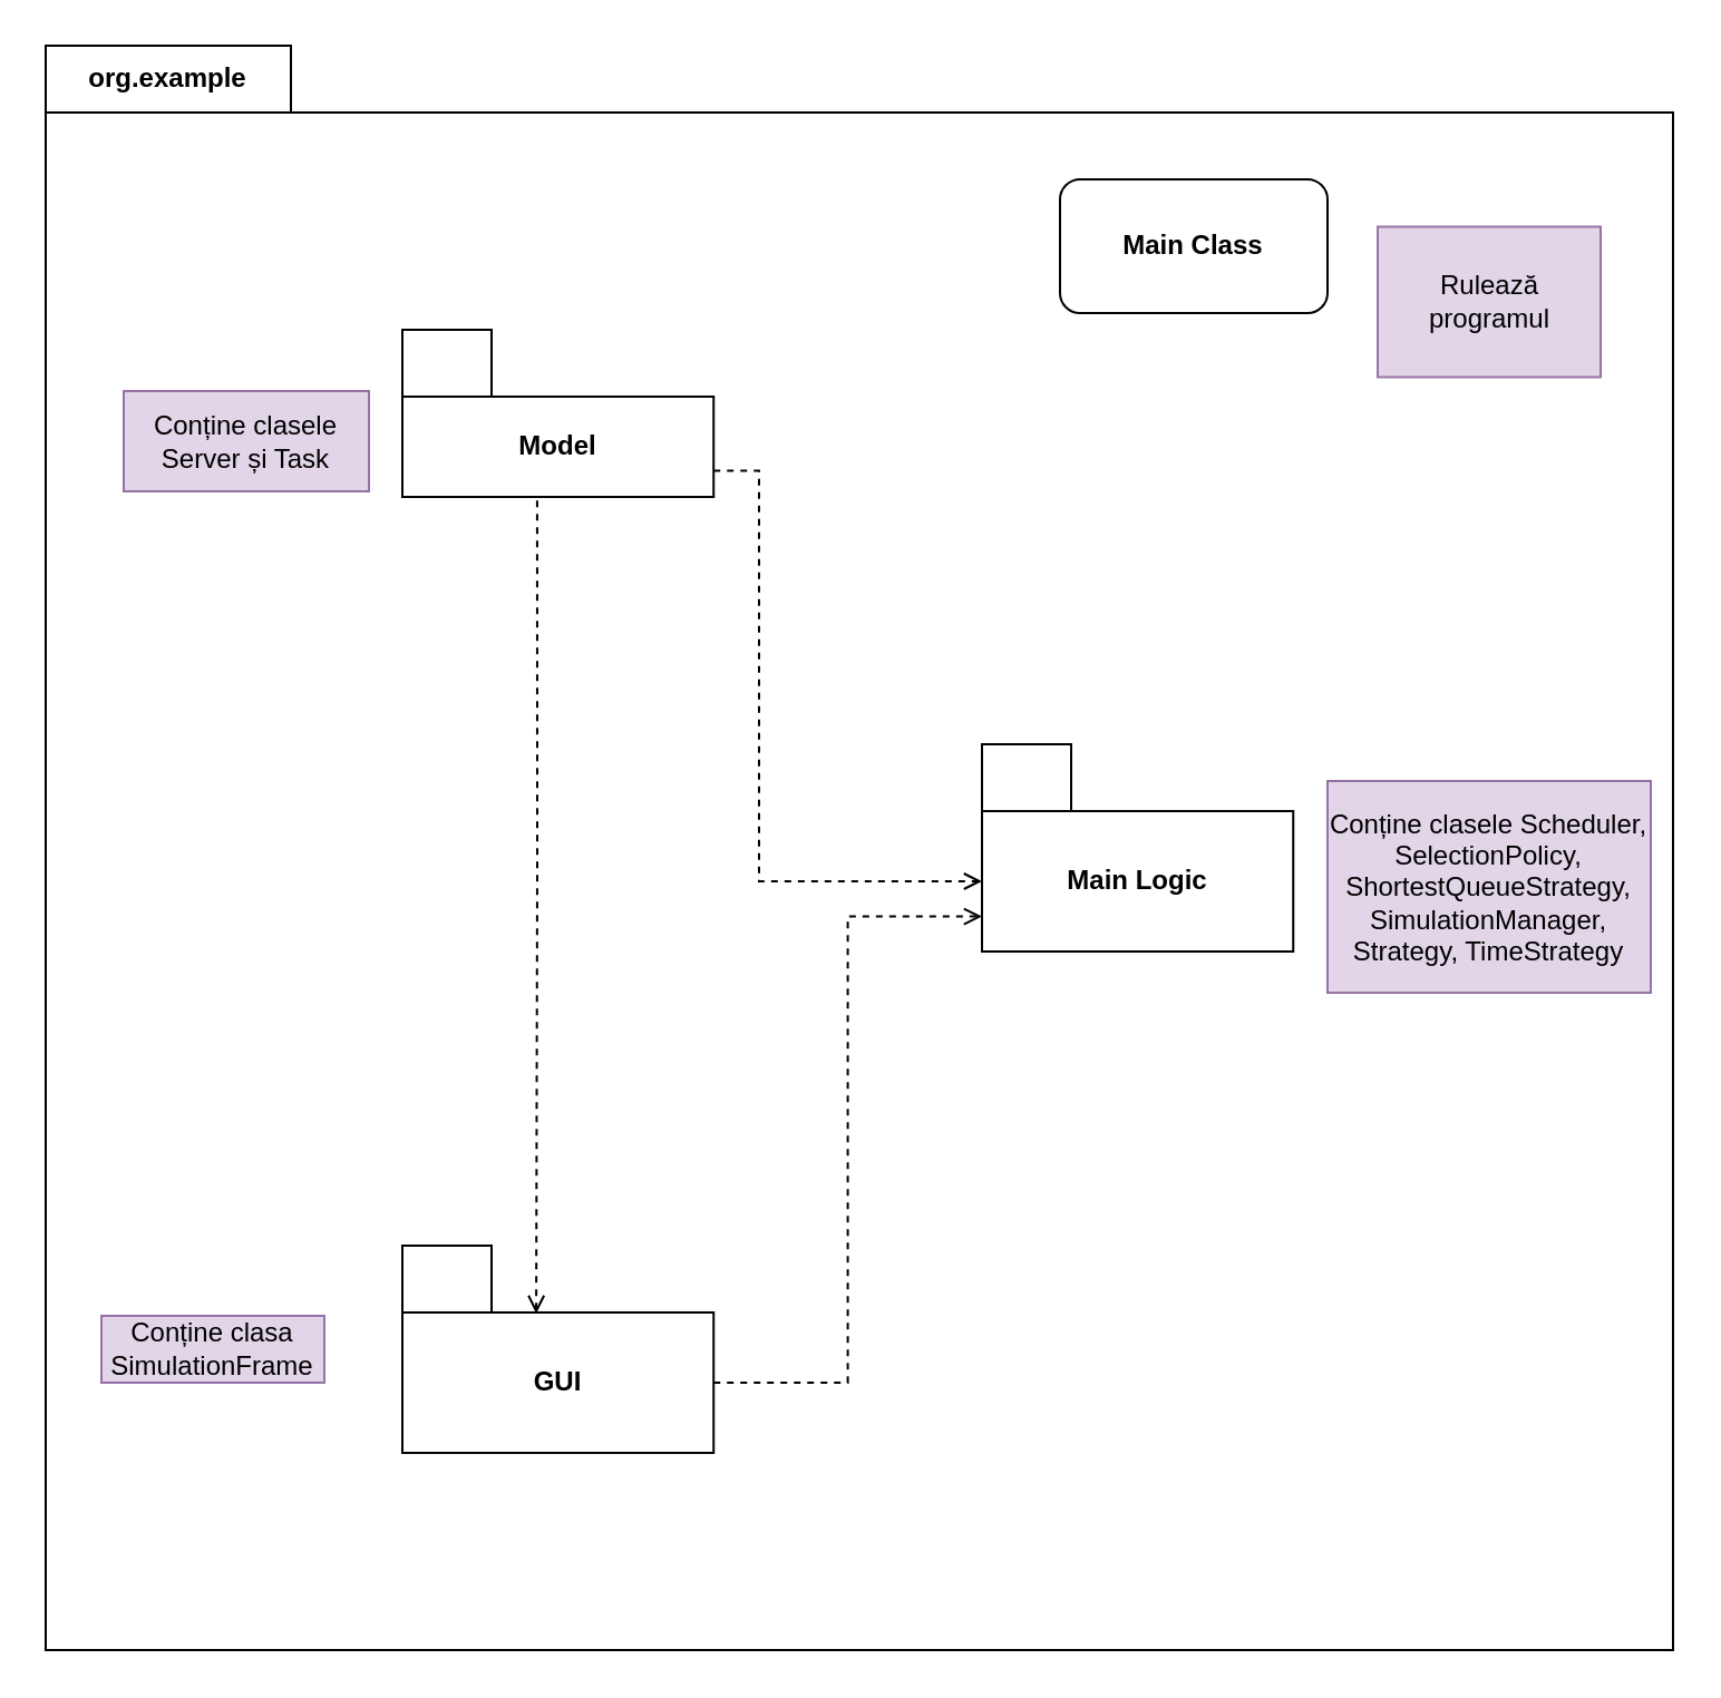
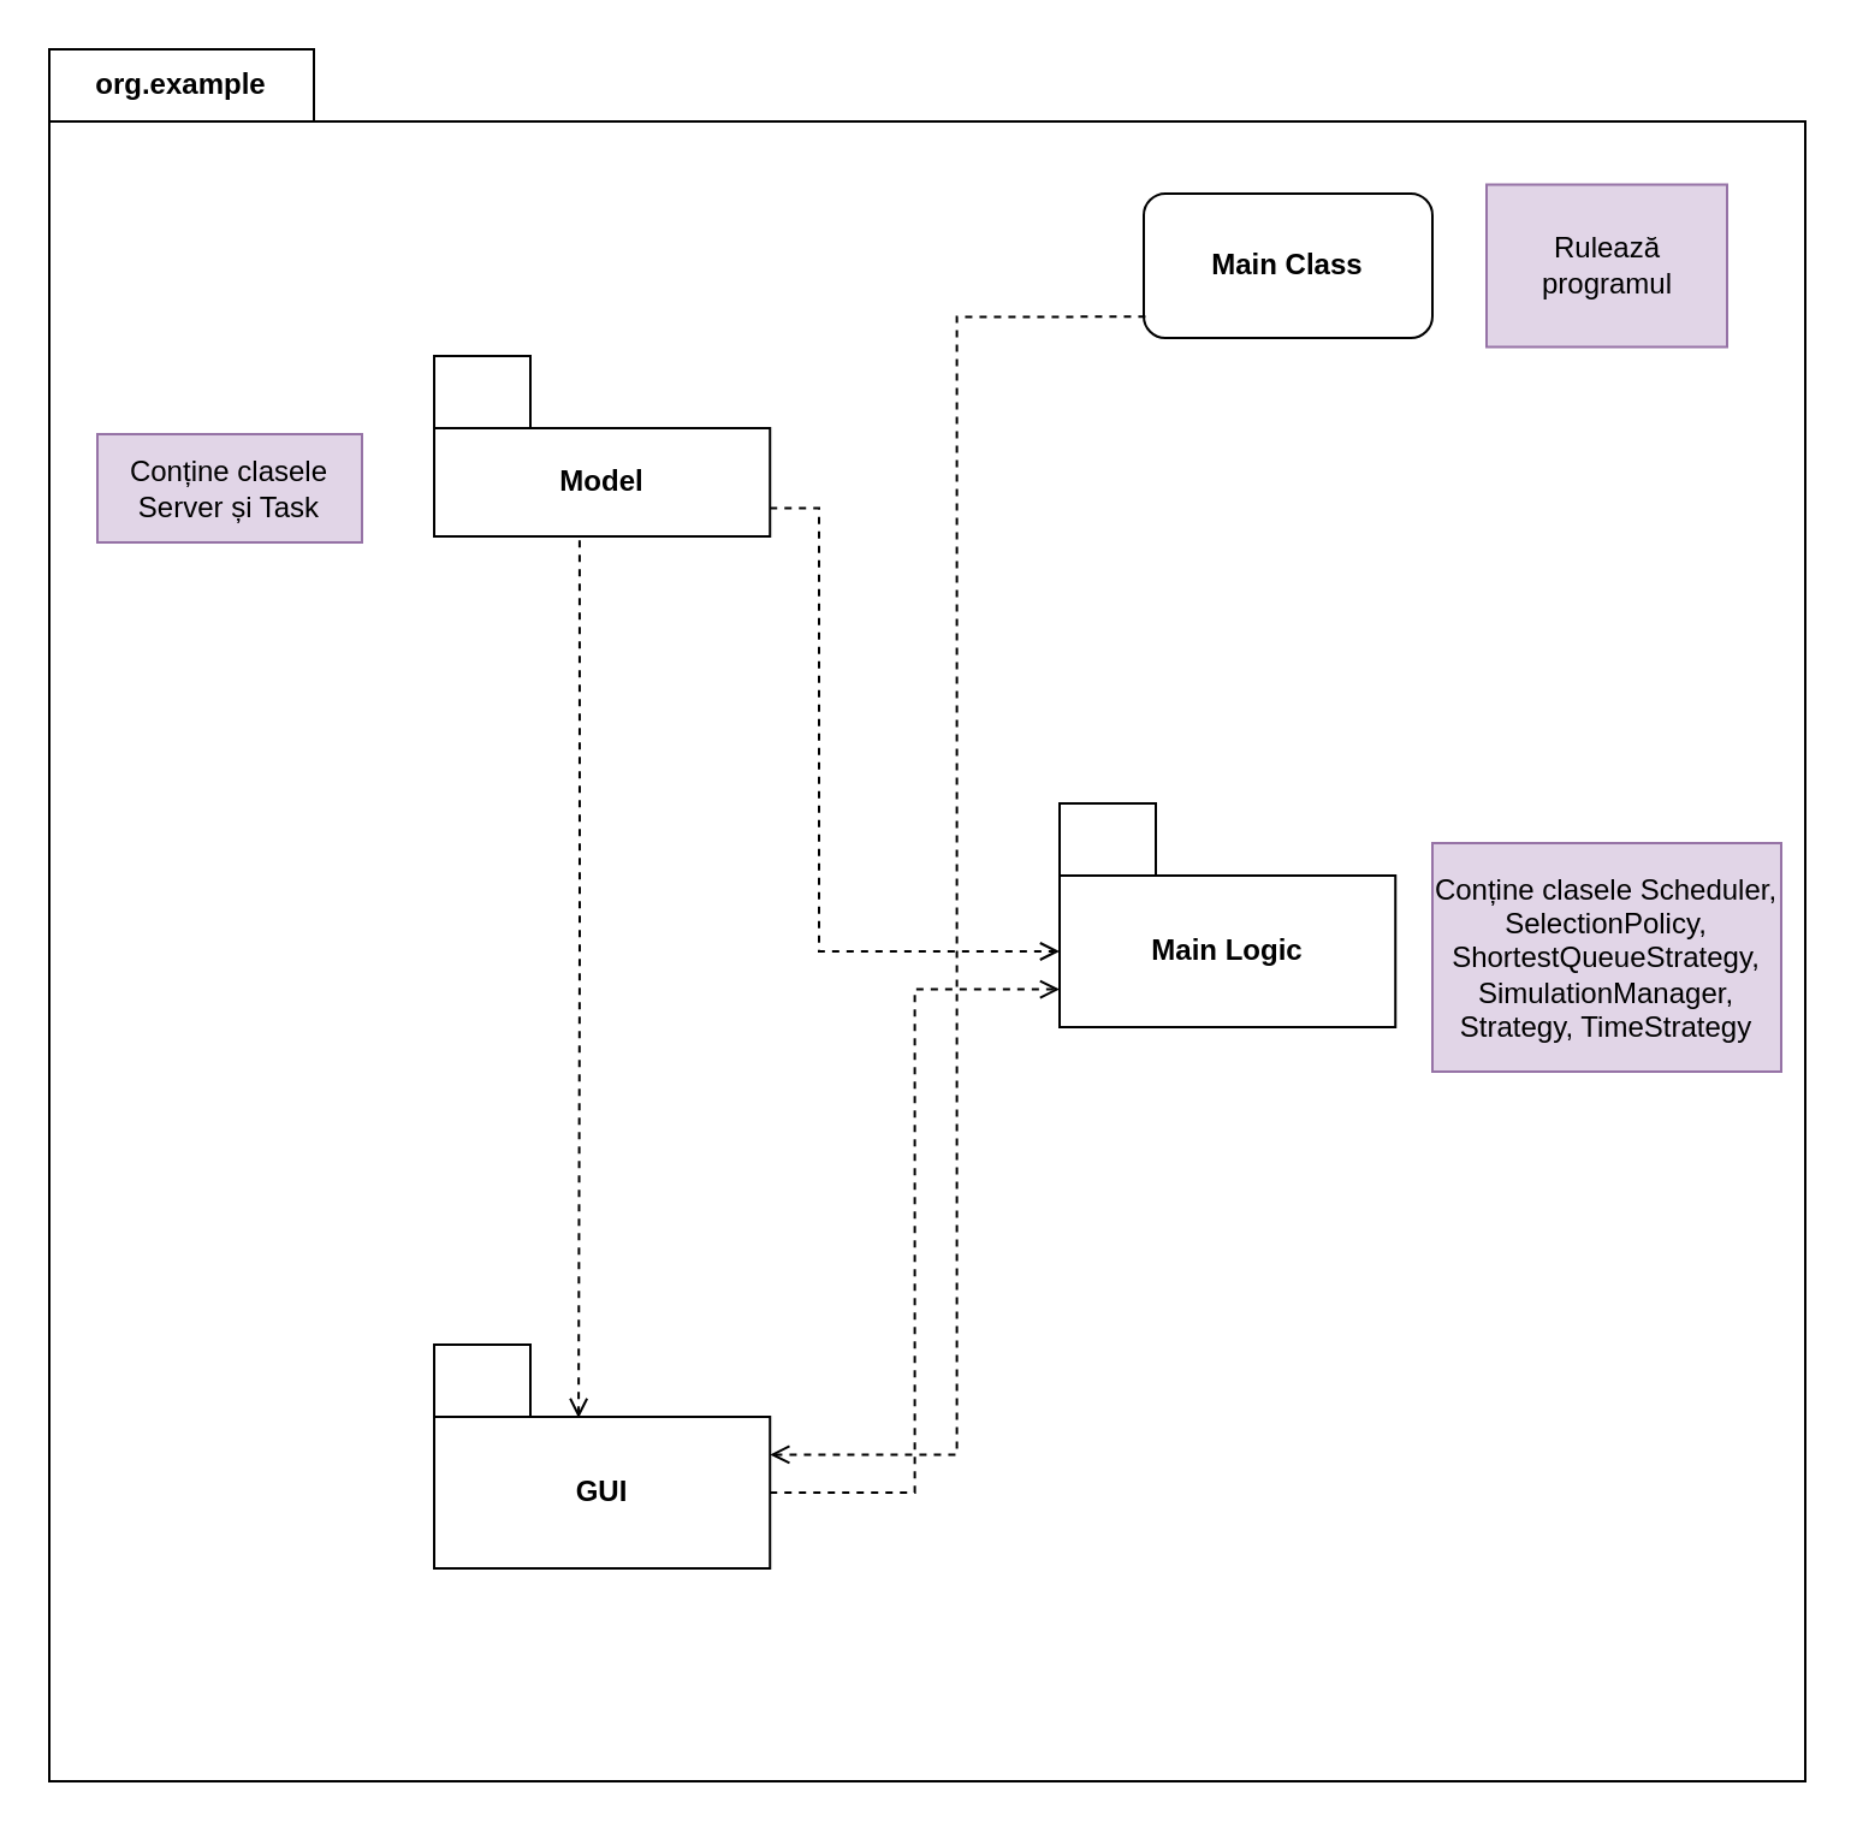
  <mxCell id="0" />
  <mxCell id="1" parent="0" />
  <mxCell id="2" value="org.example" style="shape=folder;fontStyle=1;tabWidth=110;tabHeight=30;tabPosition=left;html=1;boundedLbl=1;labelInHeader=1;container=1;collapsible=0;whiteSpace=wrap;" parent="1" vertex="1"><mxGeometry x="20" y="20" width="730" height="720" as="geometry" /></mxCell>
  <mxCell id="3" value="" style="html=1;strokeColor=none;resizeWidth=1;resizeHeight=1;fillColor=none;part=1;connectable=0;allowArrows=0;deletable=0;whiteSpace=wrap;" parent="2" vertex="1"><mxGeometry width="730" height="69.231" relative="1" as="geometry"><mxPoint y="30" as="offset" /></mxGeometry></mxCell>
  <mxCell id="4" value="Model" style="shape=folder;fontStyle=1;tabWidth=40;tabHeight=30;tabPosition=left;html=1;boundedLbl=1;whiteSpace=wrap;" parent="2" vertex="1"><mxGeometry x="160" y="127.5" width="139.62" height="75" as="geometry" /></mxCell>
  <mxCell id="5" value="GUI" style="shape=folder;fontStyle=1;tabWidth=40;tabHeight=30;tabPosition=left;html=1;boundedLbl=1;whiteSpace=wrap;" parent="2" vertex="1"><mxGeometry x="160" y="538.46" width="139.62" height="93.08" as="geometry" /></mxCell>
  <mxCell id="6" value="Main Logic" style="shape=folder;fontStyle=1;tabWidth=40;tabHeight=30;tabPosition=left;html=1;boundedLbl=1;whiteSpace=wrap;" parent="2" vertex="1"><mxGeometry x="420" y="313.46" width="139.62" height="93.08" as="geometry" /></mxCell>
- <mxCell id="7" value="Conține clasa&lt;div&gt;SimulationFrame&lt;/div&gt;" style="text;html=1;align=center;verticalAlign=middle;whiteSpace=wrap;rounded=0;fillColor=#e1d5e7;strokeColor=#9673a6;" parent="2" vertex="1"><mxGeometry x="25" y="570" width="100" height="30" as="geometry" /></mxCell>
- <mxCell id="8" value="Conține clasele Server și Task" style="text;html=1;align=center;verticalAlign=middle;whiteSpace=wrap;rounded=0;fillColor=#e1d5e7;strokeColor=#9673a6;" parent="2" vertex="1"><mxGeometry x="35" y="155" width="110" height="45" as="geometry" /></mxCell>
+ <mxCell id="8" value="Conține clasele Server și Task" style="text;html=1;align=center;verticalAlign=middle;whiteSpace=wrap;rounded=0;fillColor=#e1d5e7;strokeColor=#9673a6;" parent="2" vertex="1"><mxGeometry x="20" y="160" width="110" height="45" as="geometry" /></mxCell>
  <mxCell id="9" value="&lt;b&gt;Main Class&lt;/b&gt;" style="whiteSpace=wrap;html=1;rounded=1;" parent="2" vertex="1"><mxGeometry x="455" y="60" width="120" height="60" as="geometry" /></mxCell>
  <mxCell id="10" value="Conține clasele Scheduler, SelectionPolicy, ShortestQueueStrategy, SimulationManager, Strategy, TimeStrategy" style="text;html=1;align=center;verticalAlign=middle;whiteSpace=wrap;rounded=0;fillColor=#e1d5e7;strokeColor=#9673a6;" parent="2" vertex="1"><mxGeometry x="575" y="330" width="145" height="95" as="geometry" /></mxCell>
  <mxCell id="11" style="edgeStyle=orthogonalEdgeStyle;rounded=0;orthogonalLoop=1;jettySize=auto;html=1;entryX=0.43;entryY=0.328;entryDx=0;entryDy=0;entryPerimeter=0;dashed=1;endArrow=open;endFill=0;exitX=0.433;exitY=1.021;exitDx=0;exitDy=0;exitPerimeter=0;" parent="2" source="4" target="5" edge="1"><mxGeometry relative="1" as="geometry"><mxPoint x="220.04" y="409.46" as="sourcePoint" /><mxPoint x="219.04" y="538.46" as="targetPoint" /></mxGeometry></mxCell>
  <mxCell id="12" style="edgeStyle=orthogonalEdgeStyle;rounded=0;orthogonalLoop=1;jettySize=auto;html=1;entryX=0;entryY=0;entryDx=0;entryDy=61.54;entryPerimeter=0;dashed=1;endArrow=open;endFill=0;exitX=0;exitY=0;exitDx=139.62;exitDy=63.27;exitPerimeter=0;" parent="2" source="4" target="6" edge="1"><mxGeometry relative="1" as="geometry"><mxPoint x="360.04" y="400" as="sourcePoint" /><mxPoint x="360" y="559.54" as="targetPoint" /><Array as="points"><mxPoint x="320" y="191" /><mxPoint x="320" y="375" /></Array></mxGeometry></mxCell>
  <mxCell id="13" style="edgeStyle=orthogonalEdgeStyle;rounded=0;orthogonalLoop=1;jettySize=auto;html=1;entryX=0;entryY=0;entryDx=0;entryDy=77.31;entryPerimeter=0;dashed=1;endArrow=open;endFill=0;exitX=0;exitY=0;exitDx=139.62;exitDy=61.54;exitPerimeter=0;" parent="2" source="5" target="6" edge="1"><mxGeometry relative="1" as="geometry"><mxPoint x="410.04" y="440.46" as="sourcePoint" /><mxPoint x="410" y="600" as="targetPoint" /></mxGeometry></mxCell>
- <mxCell id="14" value="&lt;div&gt;&lt;br&gt;&lt;/div&gt;Rulează programul&lt;div&gt;&lt;br&gt;&lt;/div&gt;" style="text;html=1;align=center;verticalAlign=middle;whiteSpace=wrap;rounded=0;fillColor=#e1d5e7;strokeColor=#9673a6;" parent="2" vertex="1"><mxGeometry x="597.5" y="81.25" width="100" height="67.5" as="geometry" /></mxCell>
+ <mxCell id="14" value="&lt;div&gt;&lt;br&gt;&lt;/div&gt;Rulează programul&lt;div&gt;&lt;br&gt;&lt;/div&gt;" style="text;html=1;align=center;verticalAlign=middle;whiteSpace=wrap;rounded=0;fillColor=#e1d5e7;strokeColor=#9673a6;" parent="2" vertex="1"><mxGeometry x="597.5" y="56.25" width="100" height="67.5" as="geometry" /></mxCell>
+ <mxCell id="15" style="edgeStyle=orthogonalEdgeStyle;rounded=0;orthogonalLoop=1;jettySize=auto;html=1;entryX=0;entryY=0;entryDx=139.62;entryDy=45.77;entryPerimeter=0;dashed=1;endArrow=open;endFill=0;exitX=0.006;exitY=0.853;exitDx=0;exitDy=0;exitPerimeter=0;" parent="2" source="9" target="5" edge="1"><mxGeometry relative="1" as="geometry"><mxPoint x="450" y="111" as="sourcePoint" /><mxPoint x="514.24" y="239" as="targetPoint" /></mxGeometry></mxCell>
